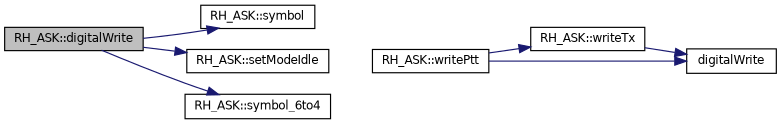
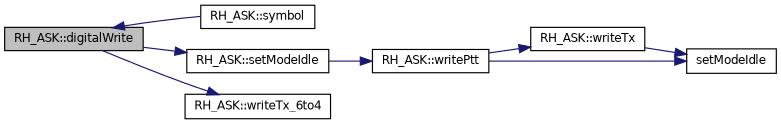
  digraph {
    rankdir=LR
    node [color=black fillcolor=white fontname=Helvetica fontsize=10 shape=record style=filled]
    edge [color=midnightblue fontname=Helvetica fontsize=10 labelfontname=Helvetica labelfontsize=10 style=solid]
    n1 [fillcolor=grey75 fontcolor=black height=0.2 label="RH_ASK::digitalWrite" width=0.4]
    n2 [height=0.2 label="RH_ASK::symbol" width=0.4]
    n3 [height=0.2 label="RH_ASK::setModeIdle" width=0.4]
-   n4 [height=0.2 label="RH_ASK::symbol_6to4" width=0.4]
+   n4 [height=0.2 label="RH_ASK::writeTx_6to4" width=0.4]
    n5 [height=0.2 label="RH_ASK::writePtt" width=0.4]
    n6 [height=0.2 label="RH_ASK::writeTx" width=0.4]
-   n7 [height=0.2 label=digitalWrite width=0.4]
-   n1 -> n2
+   n7 [height=0.2 label=setModeIdle width=0.4]
+   n2 -> n1
    n1 -> n3
    n1 -> n4
+   n3 -> n5
    n5 -> n6
    n5 -> n7
    n6 -> n7
  }
